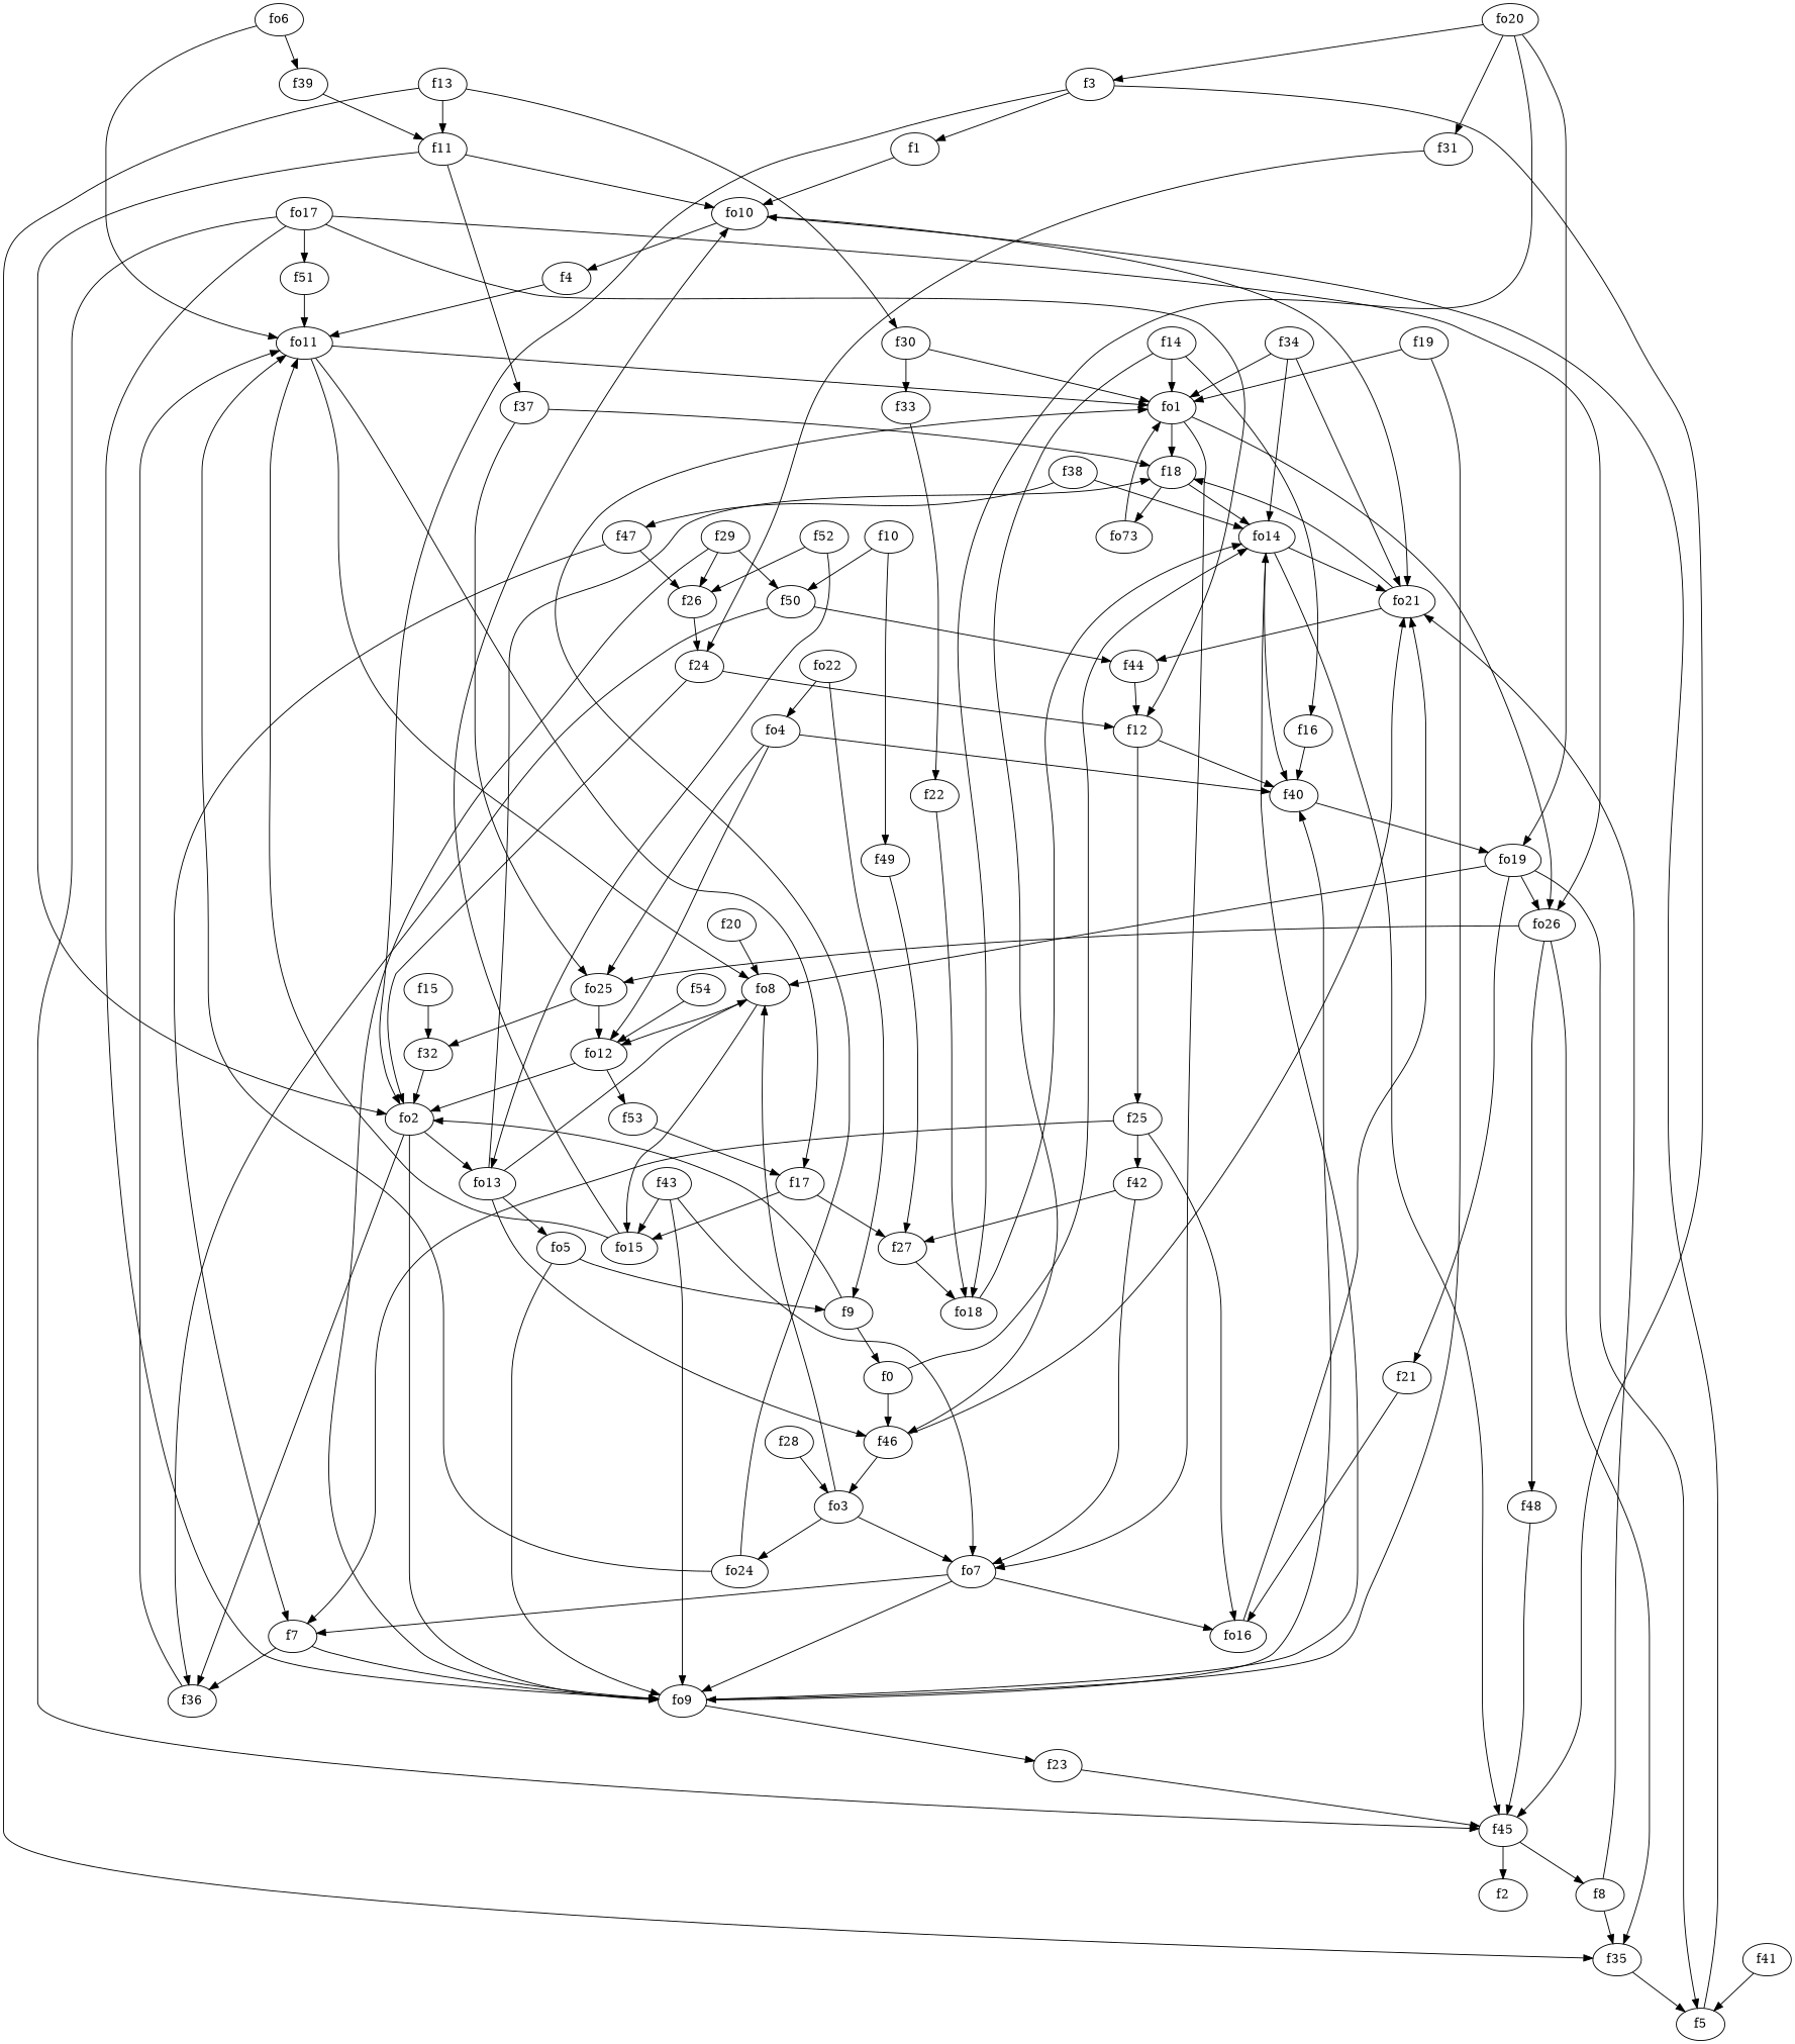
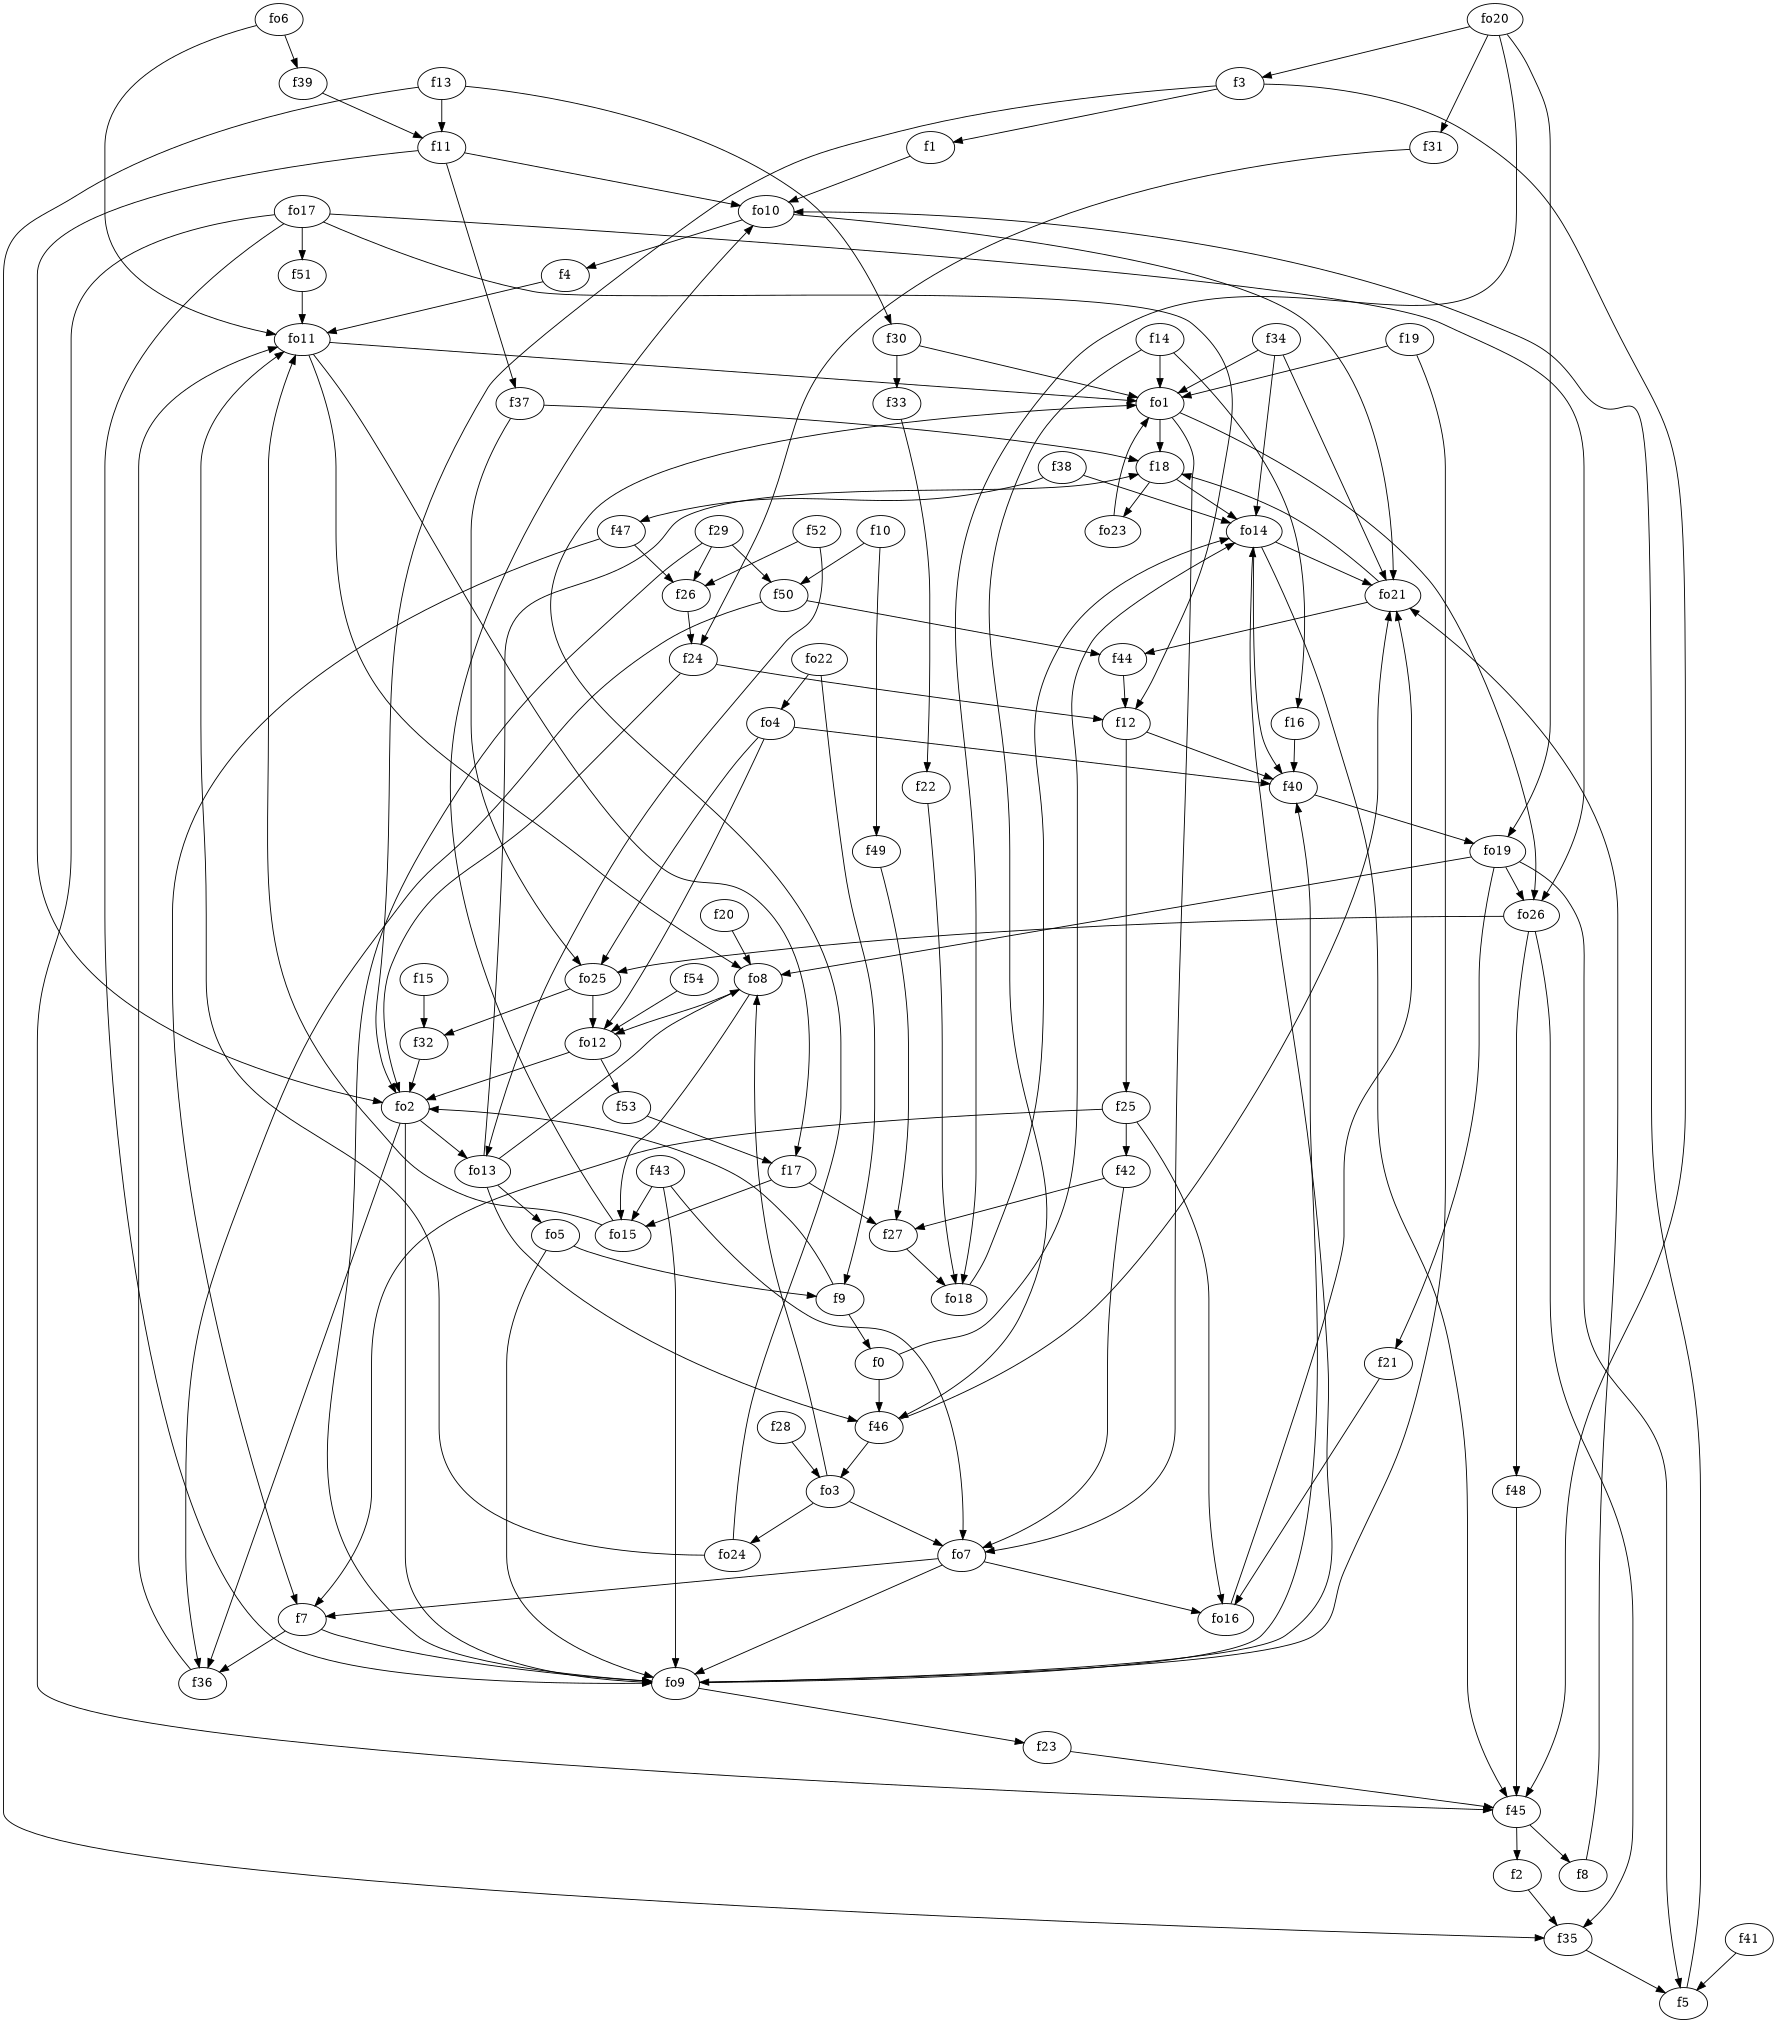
  strict digraph {
    edge [weight=2]
    f1
    fo10
    f4
    fo21
    f2
    f35
    f5
    f3
    f45
    fo2
    f8
    f36
    fo9
    fo13
    fo11
    fo1
    f17
    fo8
    n19 [label=f0]
    f46
    fo14
    fo3
    f40
    f7
    f23
    f18
    f44
    f9
    f10
    f49
    f50
    f27
    f11
    f37
    fo25
    f12
    f25
    fo16
    f42
    fo19
    f13
    f30
    f33
    f14
    f16
    fo7
    fo26
    f15
    f32
    fo15
    fo18
-   fo23 [label=fo73]
+   fo23
    f19
    f20
    fo12
    f21
    f22
    f24
    f26
    f28
    fo24
    f29
    f31
    f34
    f38
    f47
    f39
    f41
    f43
    f48
    f51
    f52
    fo5
    f53
    f54
    fo4
    fo6
    fo17
    fo20
    fo22
    f1 -> fo10
    fo10 -> f4
    fo10 -> fo21
    f4 -> fo11
    fo21 -> f18
    fo21 -> f44
-   f8 -> f35
+   f2 -> f35
    f35 -> f5
    f5 -> fo10
    f3 -> f1
    f3 -> f45
    f3 -> fo2
    f45 -> f2
    f45 -> f8
    fo2 -> f36
    fo2 -> fo9
    fo2 -> fo13
    f8 -> fo21
    f36 -> fo11
    fo9 -> fo14
    fo9 -> f40
    fo9 -> f23
    fo13 -> fo8
    fo13 -> f46
    fo13 -> f18
    fo13 -> fo5
    fo11 -> fo1
    fo11 -> f17
    fo11 -> fo8
    fo1 -> f18
    fo1 -> fo7
    fo1 -> fo26
    f17 -> f27
    f17 -> fo15
    fo8 -> fo15
    fo8 -> fo12
    n19 -> f46
    n19 -> fo14
    f46 -> fo21
    f46 -> fo3
    fo14 -> fo21
    fo14 -> f45
    fo14 -> f40
    fo3 -> fo8
    fo3 -> fo7
    fo3 -> fo24
    f40 -> fo19
    f7 -> f36
    f7 -> fo9
    f23 -> f45
    f18 -> fo14
    f18 -> fo23
    f44 -> f12
    f9 -> fo2
    f9 -> n19
    f10 -> f49
    f10 -> f50
    f49 -> f27
    f50 -> f36
    f50 -> f44
    f27 -> fo18
    f11 -> fo10
    f11 -> fo2
    f11 -> f37
    f37 -> f18
    f37 -> fo25
    fo25 -> f32
    fo25 -> fo12
    f12 -> f40
    f12 -> f25
    f25 -> f7
    f25 -> fo16
    f25 -> f42
    fo16 -> fo21
    f42 -> f27
    f42 -> fo7
    fo19 -> f5
    fo19 -> fo8
    fo19 -> fo26
    fo19 -> f21
    f13 -> f35
    f13 -> f11
    f13 -> f30
    f30 -> fo1
    f30 -> f33
    f33 -> f22
    f14 -> fo1
    f14 -> f46
    f14 -> f16
    f16 -> f40
    fo7 -> fo9
    fo7 -> f7
    fo7 -> fo16
    fo26 -> f35
    fo26 -> fo25
    fo26 -> f48
    f15 -> f32
    f32 -> fo2
    fo15 -> fo10
    fo15 -> fo11
    fo18 -> fo14
    fo23 -> fo1
    f19 -> fo9
    f19 -> fo1
    f20 -> fo8
    fo12 -> fo2
    fo12 -> f53
    f21 -> fo16
    f22 -> fo18
    f24 -> fo2
    f24 -> f12
    f26 -> f24
    f28 -> fo3
    fo24 -> fo11
    fo24 -> fo1
    f29 -> fo9
    f29 -> f50
    f29 -> f26
    f31 -> f24
    f34 -> fo21
    f34 -> fo1
    f34 -> fo14
    f38 -> fo14
    f38 -> f47
    f47 -> f7
    f47 -> f26
    f39 -> f11
    f41 -> f5
    f43 -> fo9
    f43 -> fo7
    f43 -> fo15
    f48 -> f45
    f51 -> fo11
    f52 -> fo13
    f52 -> f26
    fo5 -> fo9
    fo5 -> f9
    f53 -> f17
    f54 -> fo12
    fo4 -> f40
    fo4 -> fo25
    fo4 -> fo12
    fo6 -> fo11
    fo6 -> f39
    fo17 -> f45
    fo17 -> fo9
    fo17 -> f12
    fo17 -> fo26
    fo17 -> f51
    fo20 -> f3
    fo20 -> fo19
    fo20 -> fo18
    fo20 -> f31
    fo22 -> f9
    fo22 -> fo4
  }
